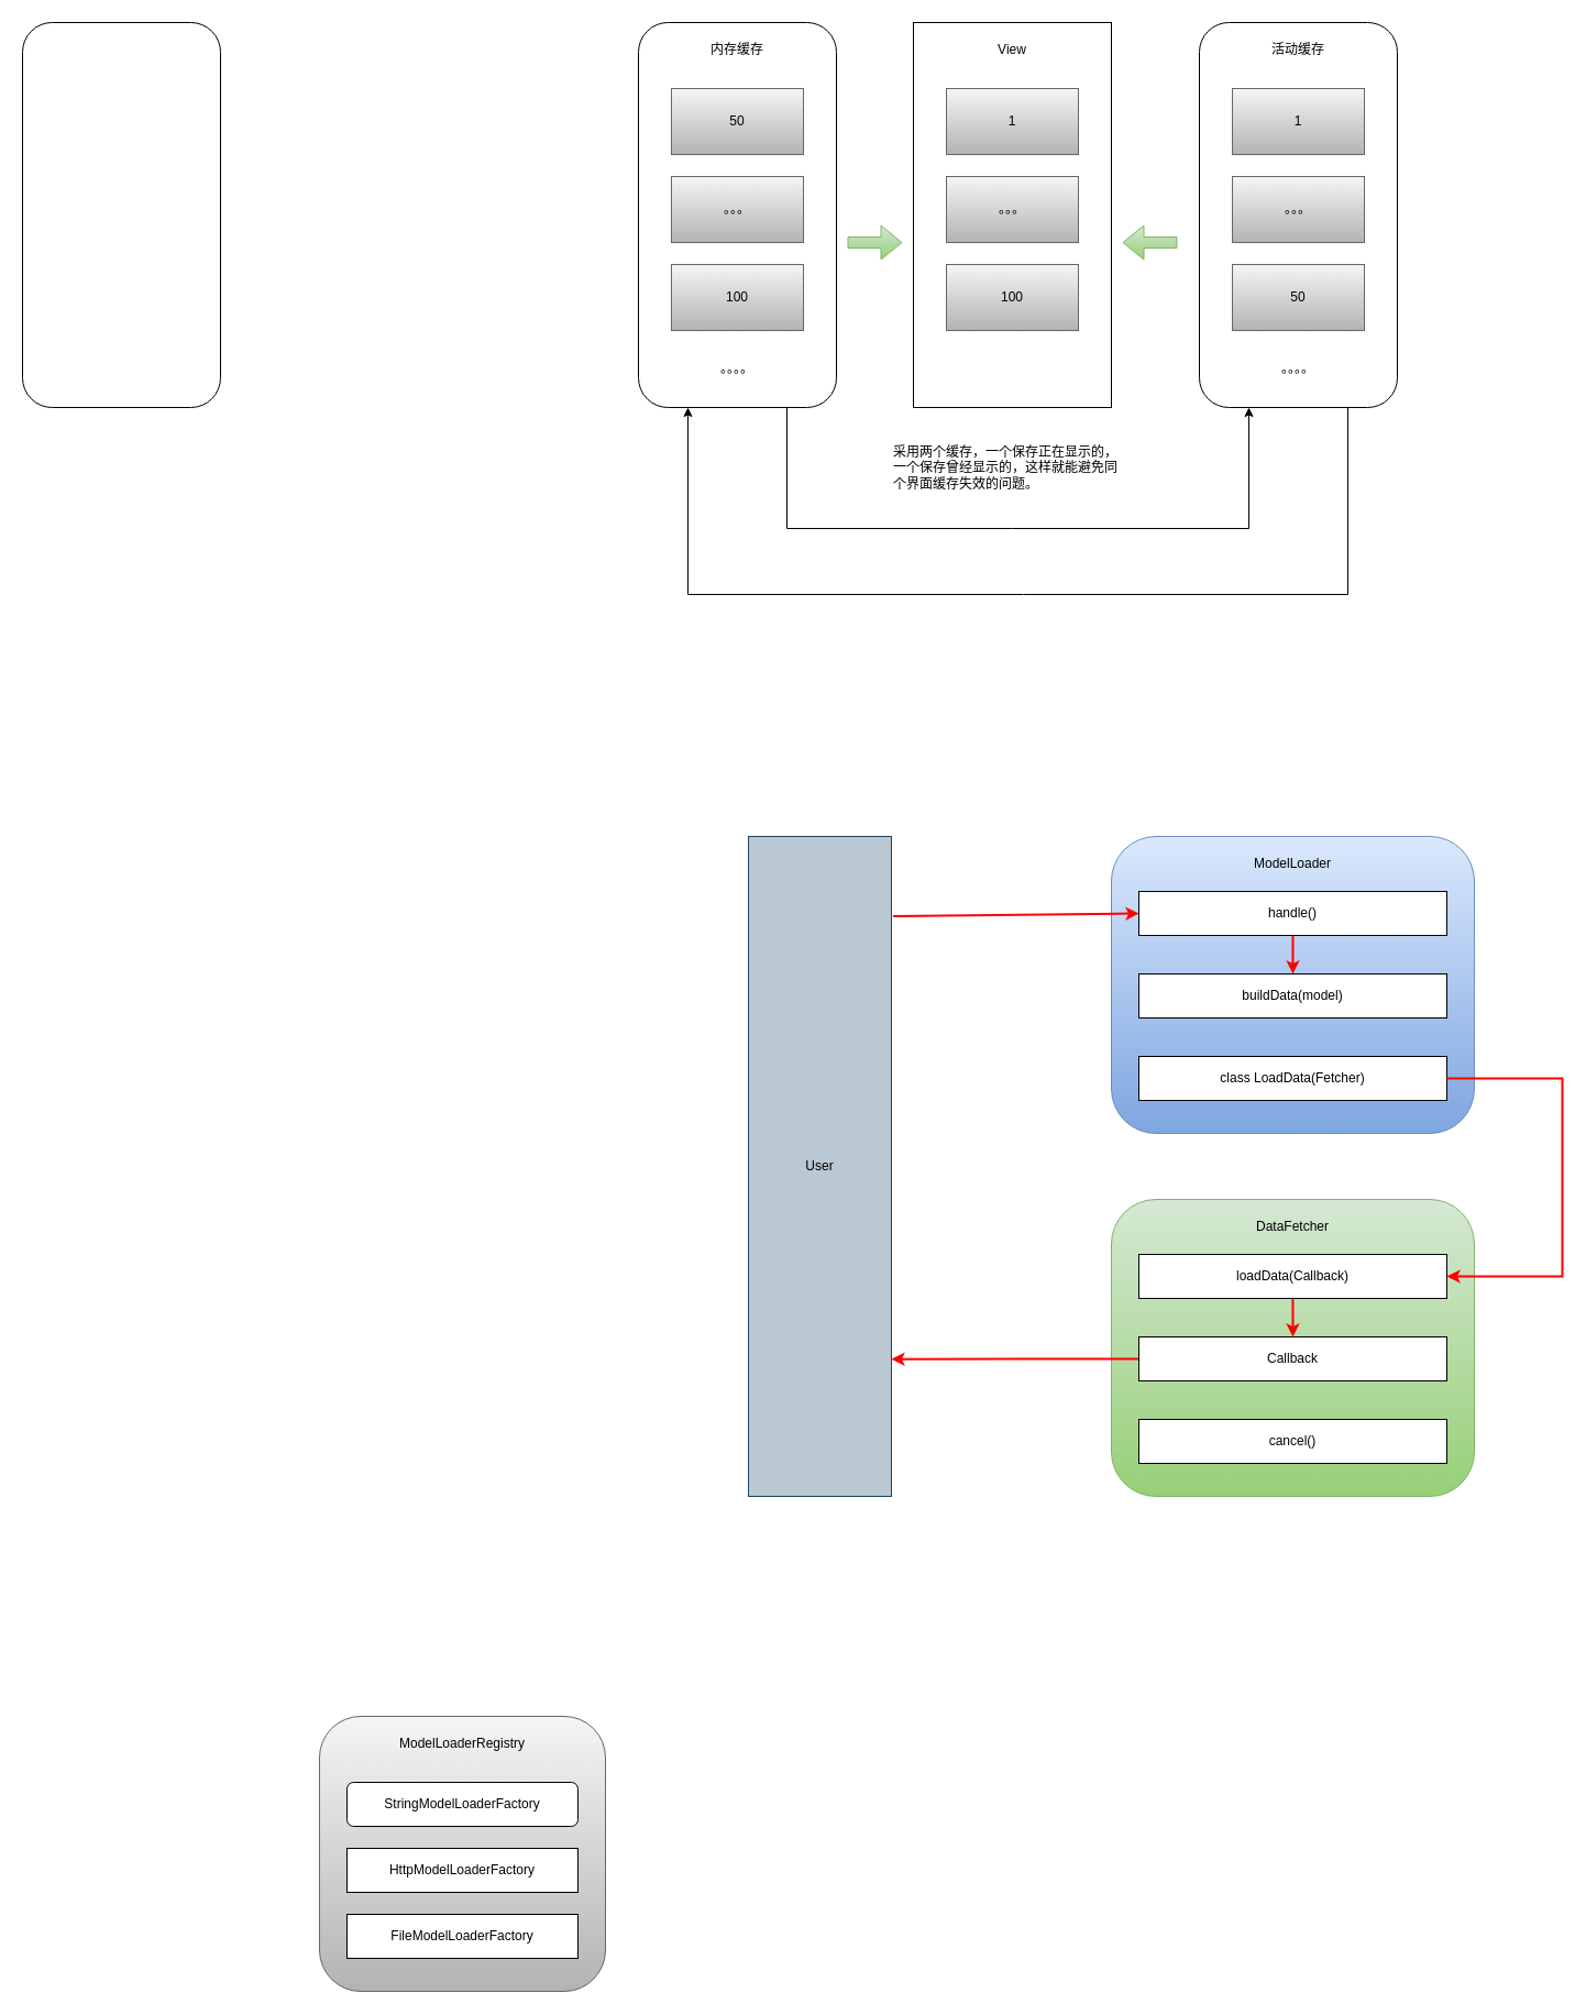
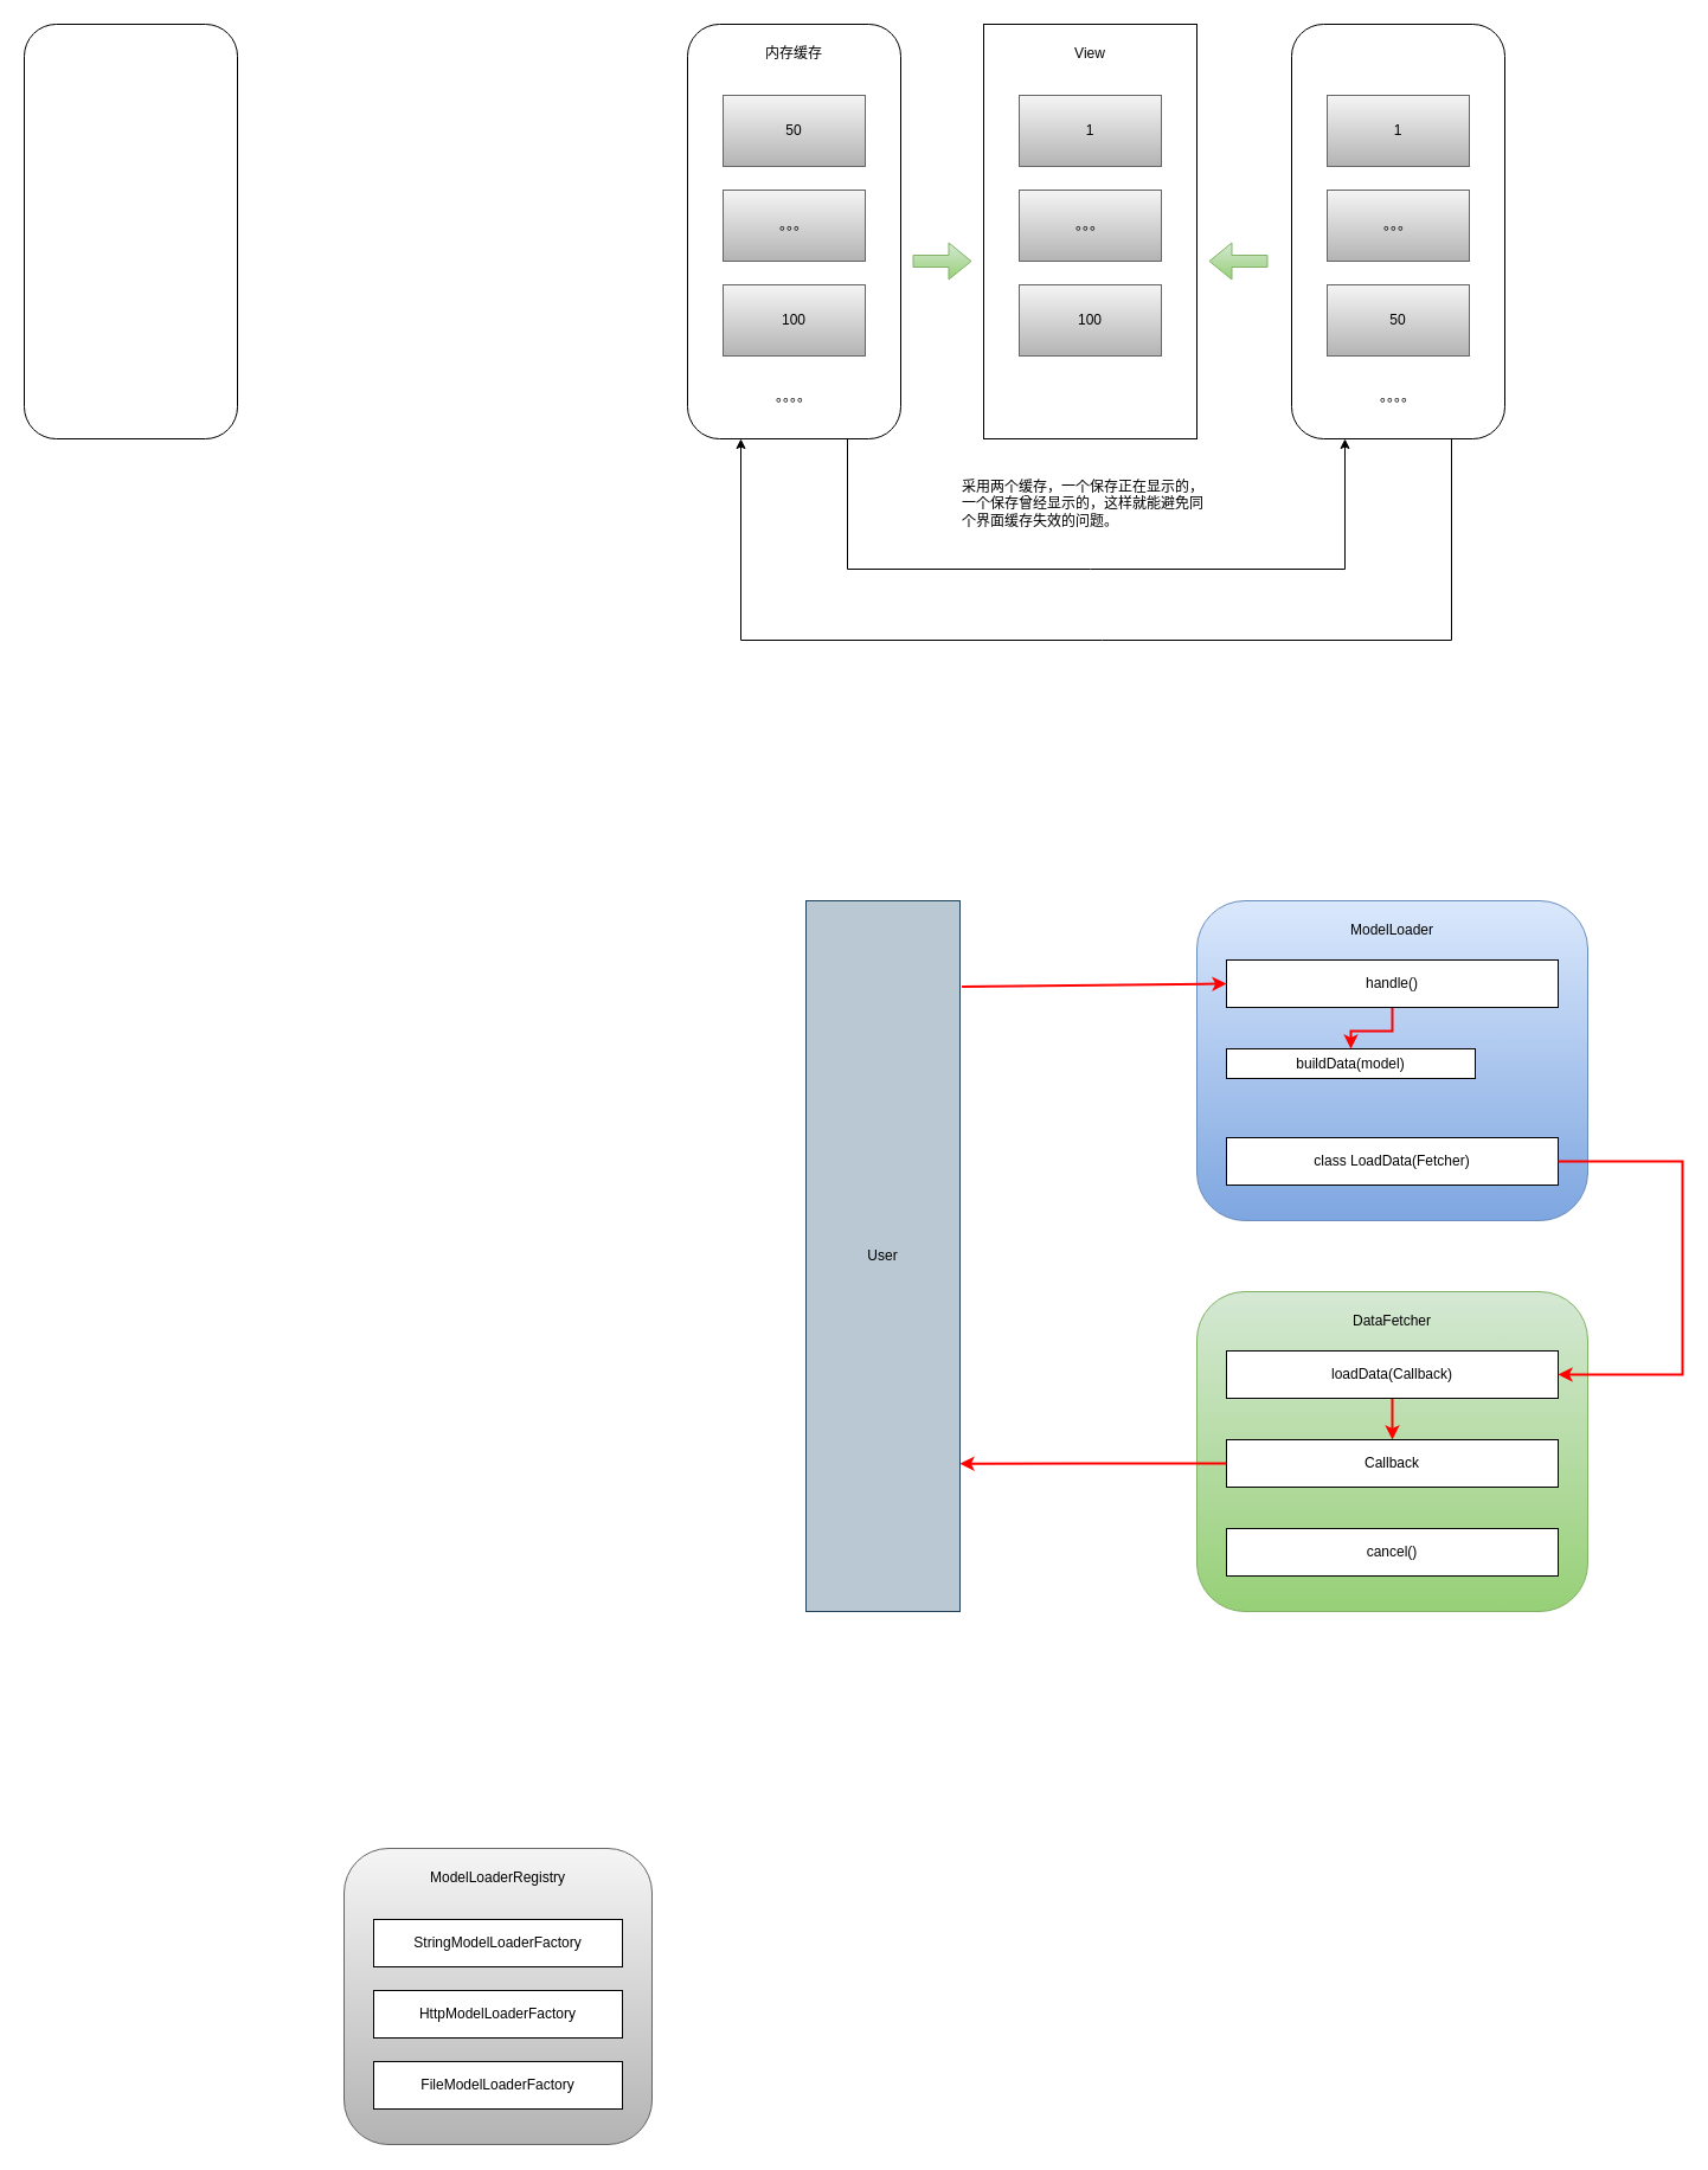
  <mxCell id="0" />
  <mxCell id="1" parent="0" />
  <mxCell id="2" value="" style="rounded=1;whiteSpace=wrap;html=1;" parent="1" vertex="1"><mxGeometry x="20" y="20" width="180" height="350" as="geometry" /></mxCell>
  <mxCell id="3" value="" style="rounded=1;whiteSpace=wrap;html=1;" parent="1" vertex="1"><mxGeometry x="580" y="20" width="180" height="350" as="geometry" /></mxCell>
  <mxCell id="4" value="&lt;font color=&quot;#000000&quot;&gt;50&lt;/font&gt;" style="rounded=0;whiteSpace=wrap;html=1;fillColor=#f5f5f5;gradientColor=#b3b3b3;strokeColor=#666666;" parent="1" vertex="1"><mxGeometry x="610" y="80" width="120" height="60" as="geometry" /></mxCell>
  <mxCell id="5" value="&lt;font color=&quot;#000000&quot;&gt;。。。&lt;/font&gt;" style="rounded=0;whiteSpace=wrap;html=1;fillColor=#f5f5f5;gradientColor=#b3b3b3;strokeColor=#666666;" parent="1" vertex="1"><mxGeometry x="610" y="160" width="120" height="60" as="geometry" /></mxCell>
  <mxCell id="6" value="&lt;font color=&quot;#000000&quot;&gt;100&lt;/font&gt;" style="rounded=0;whiteSpace=wrap;html=1;fillColor=#f5f5f5;gradientColor=#b3b3b3;strokeColor=#666666;" parent="1" vertex="1"><mxGeometry x="610" y="240" width="120" height="60" as="geometry" /></mxCell>
  <mxCell id="7" value="内存缓存" style="text;html=1;strokeColor=none;fillColor=none;align=center;verticalAlign=middle;whiteSpace=wrap;rounded=0;" parent="1" vertex="1"><mxGeometry x="630" y="30" width="80" height="30" as="geometry" /></mxCell>
  <mxCell id="8" value="。。。。" style="text;html=1;strokeColor=none;fillColor=none;align=center;verticalAlign=middle;whiteSpace=wrap;rounded=0;" parent="1" vertex="1"><mxGeometry x="630" y="320" width="80" height="30" as="geometry" /></mxCell>
  <mxCell id="9" value="" style="rounded=0;whiteSpace=wrap;html=1;" parent="1" vertex="1"><mxGeometry x="830" y="20" width="180" height="350" as="geometry" /></mxCell>
  <mxCell id="10" value="View" style="text;html=1;strokeColor=none;fillColor=none;align=center;verticalAlign=middle;whiteSpace=wrap;rounded=0;" parent="1" vertex="1"><mxGeometry x="880" y="30" width="80" height="30" as="geometry" /></mxCell>
  <mxCell id="11" value="" style="shape=flexArrow;endArrow=classic;html=1;rounded=0;fillColor=#d5e8d4;gradientColor=#97d077;strokeColor=#82b366;" parent="1" edge="1"><mxGeometry width="50" height="50" relative="1" as="geometry"><mxPoint x="770" y="220" as="sourcePoint" /><mxPoint x="820" y="220" as="targetPoint" /></mxGeometry></mxCell>
  <mxCell id="12" value="采用两个缓存，一个保存正在显示的，一个保存曾经显示的，这样就能避免同个界面缓存失效的问题。" style="text;html=1;strokeColor=none;fillColor=none;align=left;verticalAlign=middle;whiteSpace=wrap;rounded=0;" parent="1" vertex="1"><mxGeometry x="810" y="390" width="210" height="70" as="geometry" /></mxCell>
  <mxCell id="13" value="" style="rounded=1;whiteSpace=wrap;html=1;" parent="1" vertex="1"><mxGeometry x="1090" y="20" width="180" height="350" as="geometry" /></mxCell>
  <mxCell id="14" value="&lt;font color=&quot;#000000&quot;&gt;1&lt;/font&gt;" style="rounded=0;whiteSpace=wrap;html=1;fillColor=#f5f5f5;gradientColor=#b3b3b3;strokeColor=#666666;" parent="1" vertex="1"><mxGeometry x="1120" y="80" width="120" height="60" as="geometry" /></mxCell>
  <mxCell id="15" value="&lt;font color=&quot;#000000&quot;&gt;。。。&lt;/font&gt;" style="rounded=0;whiteSpace=wrap;html=1;fillColor=#f5f5f5;gradientColor=#b3b3b3;strokeColor=#666666;" parent="1" vertex="1"><mxGeometry x="1120" y="160" width="120" height="60" as="geometry" /></mxCell>
  <mxCell id="16" value="&lt;font color=&quot;#000000&quot;&gt;50&lt;/font&gt;" style="rounded=0;whiteSpace=wrap;html=1;fillColor=#f5f5f5;gradientColor=#b3b3b3;strokeColor=#666666;" parent="1" vertex="1"><mxGeometry x="1120" y="240" width="120" height="60" as="geometry" /></mxCell>
- <mxCell id="17" value="活动缓存" style="text;html=1;strokeColor=none;fillColor=none;align=center;verticalAlign=middle;whiteSpace=wrap;rounded=0;" parent="1" vertex="1"><mxGeometry x="1140" y="30" width="80" height="30" as="geometry" /></mxCell>
  <mxCell id="18" value="。。。。" style="text;html=1;strokeColor=none;fillColor=none;align=center;verticalAlign=middle;whiteSpace=wrap;rounded=0;" parent="1" vertex="1"><mxGeometry x="1140" y="320" width="80" height="30" as="geometry" /></mxCell>
  <mxCell id="19" value="" style="shape=flexArrow;endArrow=classic;html=1;rounded=0;fillColor=#d5e8d4;gradientColor=#97d077;strokeColor=#82b366;" parent="1" edge="1"><mxGeometry width="50" height="50" relative="1" as="geometry"><mxPoint x="1070" y="220" as="sourcePoint" /><mxPoint x="1020" y="220" as="targetPoint" /></mxGeometry></mxCell>
  <mxCell id="20" value="" style="endArrow=classic;html=1;rounded=0;entryX=0.25;entryY=1;entryDx=0;entryDy=0;exitX=0.75;exitY=1;exitDx=0;exitDy=0;" parent="1" source="3" target="13" edge="1"><mxGeometry width="50" height="50" relative="1" as="geometry"><mxPoint x="860" y="260" as="sourcePoint" /><mxPoint x="910" y="210" as="targetPoint" /><Array as="points"><mxPoint x="715" y="480" /><mxPoint x="920" y="480" /><mxPoint x="1135" y="480" /></Array></mxGeometry></mxCell>
  <mxCell id="21" value="" style="endArrow=classic;html=1;rounded=0;entryX=0.25;entryY=1;entryDx=0;entryDy=0;exitX=0.75;exitY=1;exitDx=0;exitDy=0;" parent="1" source="13" target="3" edge="1"><mxGeometry width="50" height="50" relative="1" as="geometry"><mxPoint x="860" y="260" as="sourcePoint" /><mxPoint x="910" y="210" as="targetPoint" /><Array as="points"><mxPoint x="1225" y="540" /><mxPoint x="930" y="540" /><mxPoint x="625" y="540" /></Array></mxGeometry></mxCell>
  <mxCell id="22" value="&lt;font color=&quot;#000000&quot;&gt;1&lt;/font&gt;" style="rounded=0;whiteSpace=wrap;html=1;fillColor=#f5f5f5;gradientColor=#b3b3b3;strokeColor=#666666;" parent="1" vertex="1"><mxGeometry x="860" y="80" width="120" height="60" as="geometry" /></mxCell>
  <mxCell id="23" value="&lt;font color=&quot;#000000&quot;&gt;。。。&lt;/font&gt;" style="rounded=0;whiteSpace=wrap;html=1;fillColor=#f5f5f5;gradientColor=#b3b3b3;strokeColor=#666666;" parent="1" vertex="1"><mxGeometry x="860" y="160" width="120" height="60" as="geometry" /></mxCell>
  <mxCell id="24" value="&lt;font color=&quot;#000000&quot;&gt;100&lt;/font&gt;" style="rounded=0;whiteSpace=wrap;html=1;fillColor=#f5f5f5;gradientColor=#b3b3b3;strokeColor=#666666;" parent="1" vertex="1"><mxGeometry x="860" y="240" width="120" height="60" as="geometry" /></mxCell>
  <mxCell id="25" value="" style="rounded=1;whiteSpace=wrap;html=1;fillColor=#dae8fc;gradientColor=#7ea6e0;strokeColor=#6c8ebf;" parent="1" vertex="1"><mxGeometry x="1010" y="760" width="330" height="270" as="geometry" /></mxCell>
  <mxCell id="26" style="edgeStyle=orthogonalEdgeStyle;rounded=0;orthogonalLoop=1;jettySize=auto;html=1;entryX=0.5;entryY=0;entryDx=0;entryDy=0;strokeColor=#FF0000;strokeWidth=2;" parent="1" source="27" target="28" edge="1"><mxGeometry relative="1" as="geometry" /></mxCell>
  <mxCell id="27" value="handle()" style="rounded=0;whiteSpace=wrap;html=1;" parent="1" vertex="1"><mxGeometry x="1035" y="810" width="280" height="40" as="geometry" /></mxCell>
- <mxCell id="28" value="buildData(model)" style="rounded=0;whiteSpace=wrap;html=1;" parent="1" vertex="1"><mxGeometry x="1035" y="885" width="280" height="40" as="geometry" /></mxCell>
+ <mxCell id="28" value="buildData(model)" style="rounded=0;whiteSpace=wrap;html=1;" parent="1" vertex="1"><mxGeometry x="1035" y="885" width="210" height="25" as="geometry" /></mxCell>
  <mxCell id="29" value="class LoadData(Fetcher)" style="rounded=0;whiteSpace=wrap;html=1;" parent="1" vertex="1"><mxGeometry x="1035" y="960" width="280" height="40" as="geometry" /></mxCell>
  <mxCell id="30" value="&lt;font color=&quot;#000000&quot;&gt;ModelLoader&lt;/font&gt;" style="text;html=1;strokeColor=none;fillColor=none;align=center;verticalAlign=middle;whiteSpace=wrap;rounded=0;" parent="1" vertex="1"><mxGeometry x="1145" y="770" width="60" height="30" as="geometry" /></mxCell>
  <mxCell id="31" value="" style="rounded=1;whiteSpace=wrap;html=1;fillColor=#d5e8d4;gradientColor=#97d077;strokeColor=#82b366;" parent="1" vertex="1"><mxGeometry x="1010" y="1090" width="330" height="270" as="geometry" /></mxCell>
  <mxCell id="32" style="edgeStyle=orthogonalEdgeStyle;rounded=0;orthogonalLoop=1;jettySize=auto;html=1;entryX=0.5;entryY=0;entryDx=0;entryDy=0;strokeColor=#FF0000;strokeWidth=2;" parent="1" source="33" target="35" edge="1"><mxGeometry relative="1" as="geometry" /></mxCell>
  <mxCell id="33" value="loadData(Callback)" style="rounded=0;whiteSpace=wrap;html=1;" parent="1" vertex="1"><mxGeometry x="1035" y="1140" width="280" height="40" as="geometry" /></mxCell>
  <mxCell id="34" style="edgeStyle=orthogonalEdgeStyle;rounded=0;orthogonalLoop=1;jettySize=auto;html=1;entryX=1;entryY=0.792;entryDx=0;entryDy=0;entryPerimeter=0;strokeColor=#FF0000;strokeWidth=2;" parent="1" source="35" target="38" edge="1"><mxGeometry relative="1" as="geometry" /></mxCell>
  <mxCell id="35" value="Callback" style="rounded=0;whiteSpace=wrap;html=1;" parent="1" vertex="1"><mxGeometry x="1035" y="1215" width="280" height="40" as="geometry" /></mxCell>
  <mxCell id="36" value="cancel()" style="rounded=0;whiteSpace=wrap;html=1;" parent="1" vertex="1"><mxGeometry x="1035" y="1290" width="280" height="40" as="geometry" /></mxCell>
  <mxCell id="37" value="&lt;font color=&quot;#000000&quot;&gt;DataFetcher&lt;/font&gt;" style="text;html=1;strokeColor=none;fillColor=none;align=center;verticalAlign=middle;whiteSpace=wrap;rounded=0;" parent="1" vertex="1"><mxGeometry x="1145" y="1100" width="60" height="30" as="geometry" /></mxCell>
  <mxCell id="38" value="&lt;font color=&quot;#000000&quot;&gt;User&lt;/font&gt;" style="rounded=0;whiteSpace=wrap;html=1;fillColor=#bac8d3;strokeColor=#23445d;" parent="1" vertex="1"><mxGeometry x="680" y="760" width="130" height="600" as="geometry" /></mxCell>
  <mxCell id="39" value="" style="endArrow=classic;html=1;rounded=0;entryX=0;entryY=0.5;entryDx=0;entryDy=0;exitX=1.012;exitY=0.121;exitDx=0;exitDy=0;exitPerimeter=0;strokeColor=#FF0000;strokeWidth=2;" parent="1" source="38" target="27" edge="1"><mxGeometry width="50" height="50" relative="1" as="geometry"><mxPoint x="1030" y="1090" as="sourcePoint" /><mxPoint x="1080" y="1040" as="targetPoint" /></mxGeometry></mxCell>
  <mxCell id="40" style="edgeStyle=orthogonalEdgeStyle;rounded=0;orthogonalLoop=1;jettySize=auto;html=1;entryX=1;entryY=0.5;entryDx=0;entryDy=0;strokeColor=#FF0000;strokeWidth=2;" parent="1" source="29" target="33" edge="1"><mxGeometry relative="1" as="geometry"><Array as="points"><mxPoint x="1420" y="980" /><mxPoint x="1420" y="1160" /></Array></mxGeometry></mxCell>
  <mxCell id="41" value="" style="rounded=1;whiteSpace=wrap;html=1;fillColor=#f5f5f5;strokeColor=#666666;gradientColor=#b3b3b3;" vertex="1" parent="1"><mxGeometry x="290" y="1560" width="260" height="250" as="geometry" /></mxCell>
- <mxCell id="42" value="StringModelLoaderFactory" style="whiteSpace=wrap;html=1;rounded=1;" vertex="1" parent="1"><mxGeometry x="315" y="1620" width="210" height="40" as="geometry" /></mxCell>
+ <mxCell id="42" value="StringModelLoaderFactory" style="rounded=0;whiteSpace=wrap;html=1;" vertex="1" parent="1"><mxGeometry x="315" y="1620" width="210" height="40" as="geometry" /></mxCell>
  <mxCell id="43" value="HttpModelLoaderFactory" style="rounded=0;whiteSpace=wrap;html=1;" vertex="1" parent="1"><mxGeometry x="315" y="1680" width="210" height="40" as="geometry" /></mxCell>
  <mxCell id="44" value="FileModelLoaderFactory" style="rounded=0;whiteSpace=wrap;html=1;" vertex="1" parent="1"><mxGeometry x="315" y="1740" width="210" height="40" as="geometry" /></mxCell>
  <mxCell id="45" value="&lt;font color=&quot;#000000&quot;&gt;ModelLoaderRegistry&lt;/font&gt;" style="text;html=1;strokeColor=none;fillColor=none;align=center;verticalAlign=middle;whiteSpace=wrap;rounded=0;" vertex="1" parent="1"><mxGeometry x="390" y="1570" width="60" height="30" as="geometry" /></mxCell>
